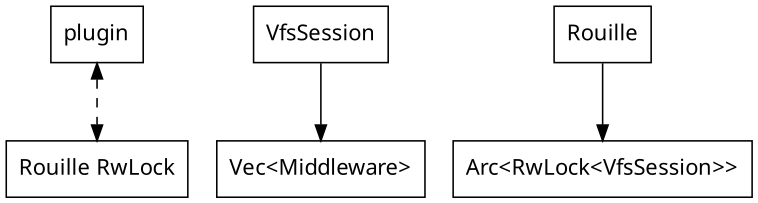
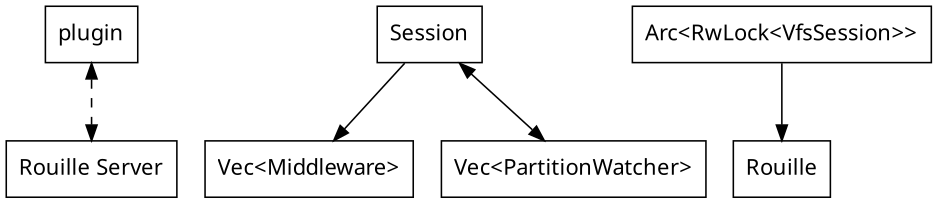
  digraph {
    ranksep=0.7
    node [fontname=Hack shape=box]
-   n1 [label="Rouille RwLock"]
+   n1 [label="Rouille Server"]
    plugin
-   n3 [label=VfsSession]
+   n3 [label=Session]
    n4 [label="Vec<Middleware>"]
+   n5 [label="Vec<PartitionWatcher>"]
    n6 [label="Arc<RwLock<VfsSession>>"]
    n7 [label=Rouille]
    plugin -> n1 [dir=both style=dashed]
    n3 -> n4
-   n7 -> n6
+   n3 -> n5 [dir=both]
+   n6 -> n7
  }
